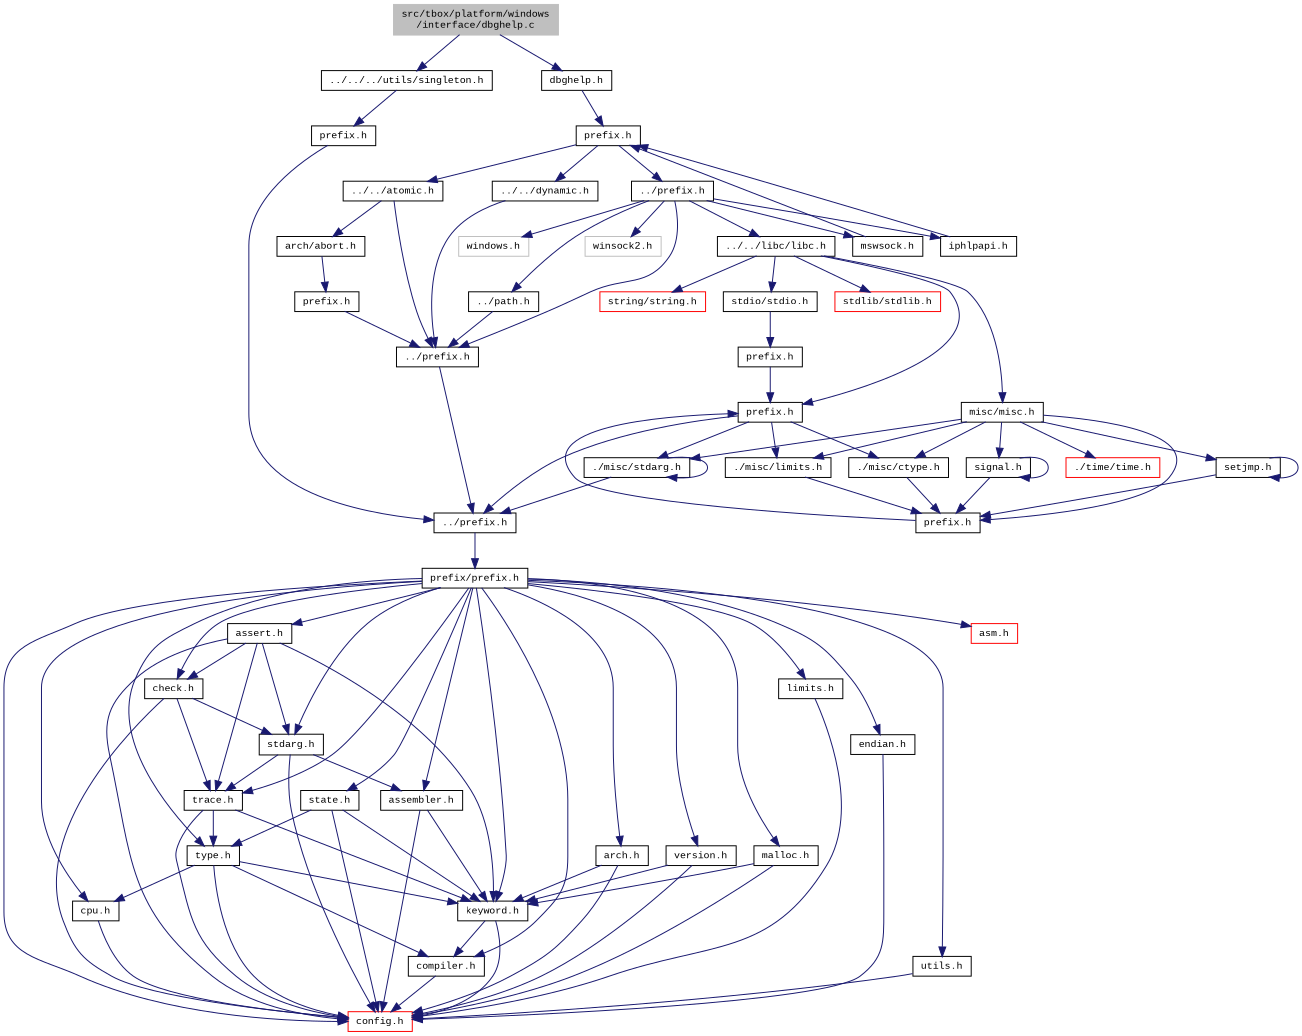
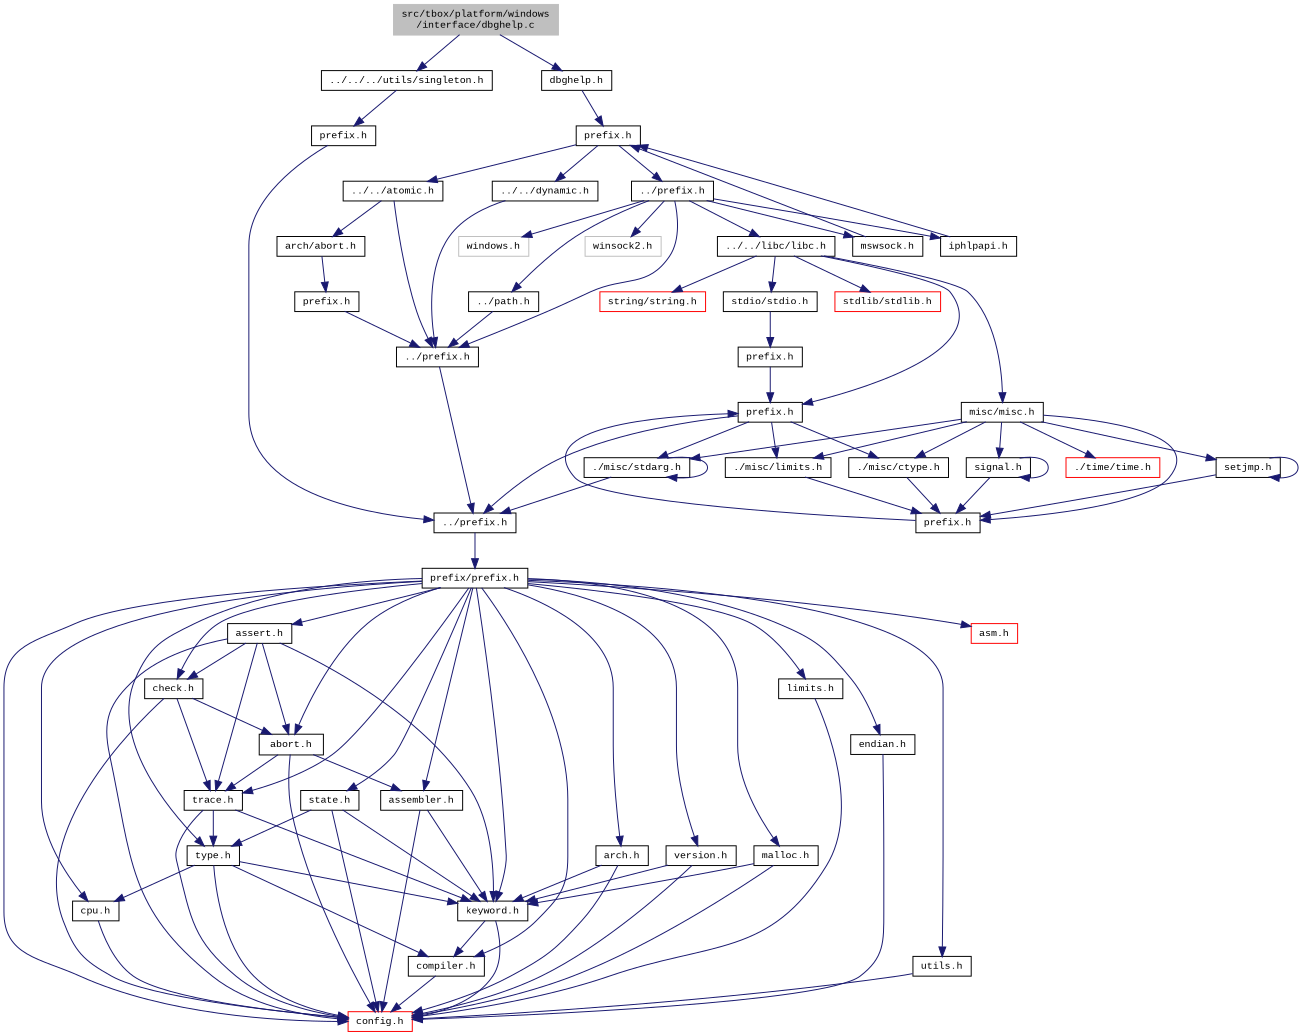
  digraph {
    node [color=black fillcolor=white fontname=CourierNew fontsize=10 shape=record style=filled]
    edge [color=midnightblue fontname=CourierNew fontsize=10 labelfontname=CourierNew labelfontsize=10 style=solid]
    n1 [color=grey75 fillcolor=grey75 fontcolor=black height=0.2 label="src/tbox/platform/windows\l/interface/dbghelp.c" width=0.4]
    n2 [height=0.2 label="dbghelp.h" width=0.4]
    n3 [height=0.2 label="../../../utils/singleton.h" width=0.4]
    n4 [height=0.2 label="prefix.h" width=0.4]
    n5 [height=0.2 label="prefix.h" width=0.4]
    n6 [height=0.2 label="../prefix.h" width=0.4]
    n7 [height=0.2 label="../../atomic.h" width=0.4]
    n8 [height=0.2 label="../../dynamic.h" width=0.4]
    n9 [height=0.2 label="../prefix.h" width=0.4]
    n10 [height=0.2 label="../path.h" width=0.4]
    n11 [height=0.2 label="../../libc/libc.h" width=0.4]
    n12 [color=grey75 height=0.2 label="winsock2.h" width=0.4]
    n13 [height=0.2 label="mswsock.h" width=0.4]
    n14 [color=grey75 height=0.2 label="windows.h" width=0.4]
    n15 [height=0.2 label="iphlpapi.h" width=0.4]
    n16 [height=0.2 label="arch/abort.h" width=0.4]
    n17 [height=0.2 label="../prefix.h" width=0.4]
    n18 [height=0.2 label="prefix.h" width=0.4]
    n19 [height=0.2 label="misc/misc.h" width=0.4]
    n20 [height=0.2 label="stdio/stdio.h" width=0.4]
    n21 [color=red height=0.2 label="stdlib/stdlib.h" width=0.4]
    n22 [color=red height=0.2 label="string/string.h" width=0.4]
    n23 [height=0.2 label="prefix/prefix.h" width=0.4]
    n24 [color=red height=0.2 label="config.h" width=0.4]
    n25 [height=0.2 label="cpu.h" width=0.4]
    n26 [height=0.2 label="arch.h" width=0.4]
    n27 [height=0.2 label="keyword.h" width=0.4]
    n28 [height=0.2 label="compiler.h" width=0.4]
    n29 [height=0.2 label="type.h" width=0.4]
    n30 [height=0.2 label="limits.h" width=0.4]
    n31 [height=0.2 label="endian.h" width=0.4]
    n32 [height=0.2 label="version.h" width=0.4]
    n33 [height=0.2 label="assembler.h" width=0.4]
    n34 [height=0.2 label="trace.h" width=0.4]
-   n35 [height=0.2 label="stdarg.h" width=0.4]
+   n35 [height=0.2 label="abort.h" width=0.4]
    n36 [height=0.2 label="check.h" width=0.4]
    n37 [height=0.2 label="assert.h" width=0.4]
    n38 [height=0.2 label="malloc.h" width=0.4]
    n39 [height=0.2 label="utils.h" width=0.4]
    n40 [height=0.2 label="state.h" width=0.4]
    n41 [color=red height=0.2 label="asm.h" width=0.4]
    n42 [height=0.2 label="./misc/ctype.h" width=0.4]
    n43 [height=0.2 label="./misc/limits.h" width=0.4]
    n44 [height=0.2 label="./misc/stdarg.h" width=0.4]
    n45 [height=0.2 label="prefix.h" width=0.4]
    n46 [height=0.2 label="setjmp.h" width=0.4]
    n47 [height=0.2 label="signal.h" width=0.4]
    n48 [color=red height=0.2 label="./time/time.h" width=0.4]
    n49 [height=0.2 label="prefix.h" width=0.4]
    n50 [height=0.2 label="prefix.h" width=0.4]
    n1 -> n2
    n1 -> n3
    n2 -> n4
    n3 -> n5
    n4 -> n6
    n4 -> n7
    n4 -> n8
    n5 -> n17
    n6 -> n9
    n6 -> n10
    n6 -> n11
    n6 -> n12
    n6 -> n13
    n6 -> n14
    n6 -> n15
    n7 -> n9
    n7 -> n16
    n8 -> n9
    n9 -> n17
    n10 -> n9
    n11 -> n18
    n11 -> n19
    n11 -> n20
    n11 -> n21
    n11 -> n22
    n13 -> n4
    n15 -> n4
    n16 -> n50
    n17 -> n23
    n18 -> n17
    n18 -> n42
    n18 -> n43
    n18 -> n44
    n19 -> n42
    n19 -> n43
    n19 -> n44
    n19 -> n45
    n19 -> n46
    n19 -> n47
    n19 -> n48
    n20 -> n49
    n23 -> n24
    n23 -> n25
    n23 -> n26
    n23 -> n27
    n23 -> n28
    n23 -> n29
    n23 -> n30
    n23 -> n31
    n23 -> n32
    n23 -> n33
    n23 -> n34
    n23 -> n35
    n23 -> n36
    n23 -> n37
    n23 -> n38
    n23 -> n39
    n23 -> n40
    n23 -> n41
    n25 -> n24
    n26 -> n24
    n26 -> n27
    n27 -> n24
    n27 -> n28
    n28 -> n24
    n29 -> n24
    n29 -> n25
    n29 -> n27
    n29 -> n28
    n30 -> n24
    n31 -> n24
    n32 -> n24
    n32 -> n27
    n33 -> n24
    n33 -> n27
    n34 -> n24
    n34 -> n27
    n34 -> n29
    n35 -> n24
    n35 -> n33
    n35 -> n34
    n36 -> n24
    n36 -> n34
    n36 -> n35
    n37 -> n24
    n37 -> n27
    n37 -> n34
    n37 -> n35
    n37 -> n36
    n38 -> n24
    n38 -> n27
    n39 -> n24
    n40 -> n24
    n40 -> n27
    n40 -> n29
    n42 -> n45
    n43 -> n45
    n44 -> n17
    n44 -> n44
    n45 -> n18
    n46 -> n45
    n46 -> n46
    n47 -> n45
    n47 -> n47
    n49 -> n18
    n50 -> n9
  }
